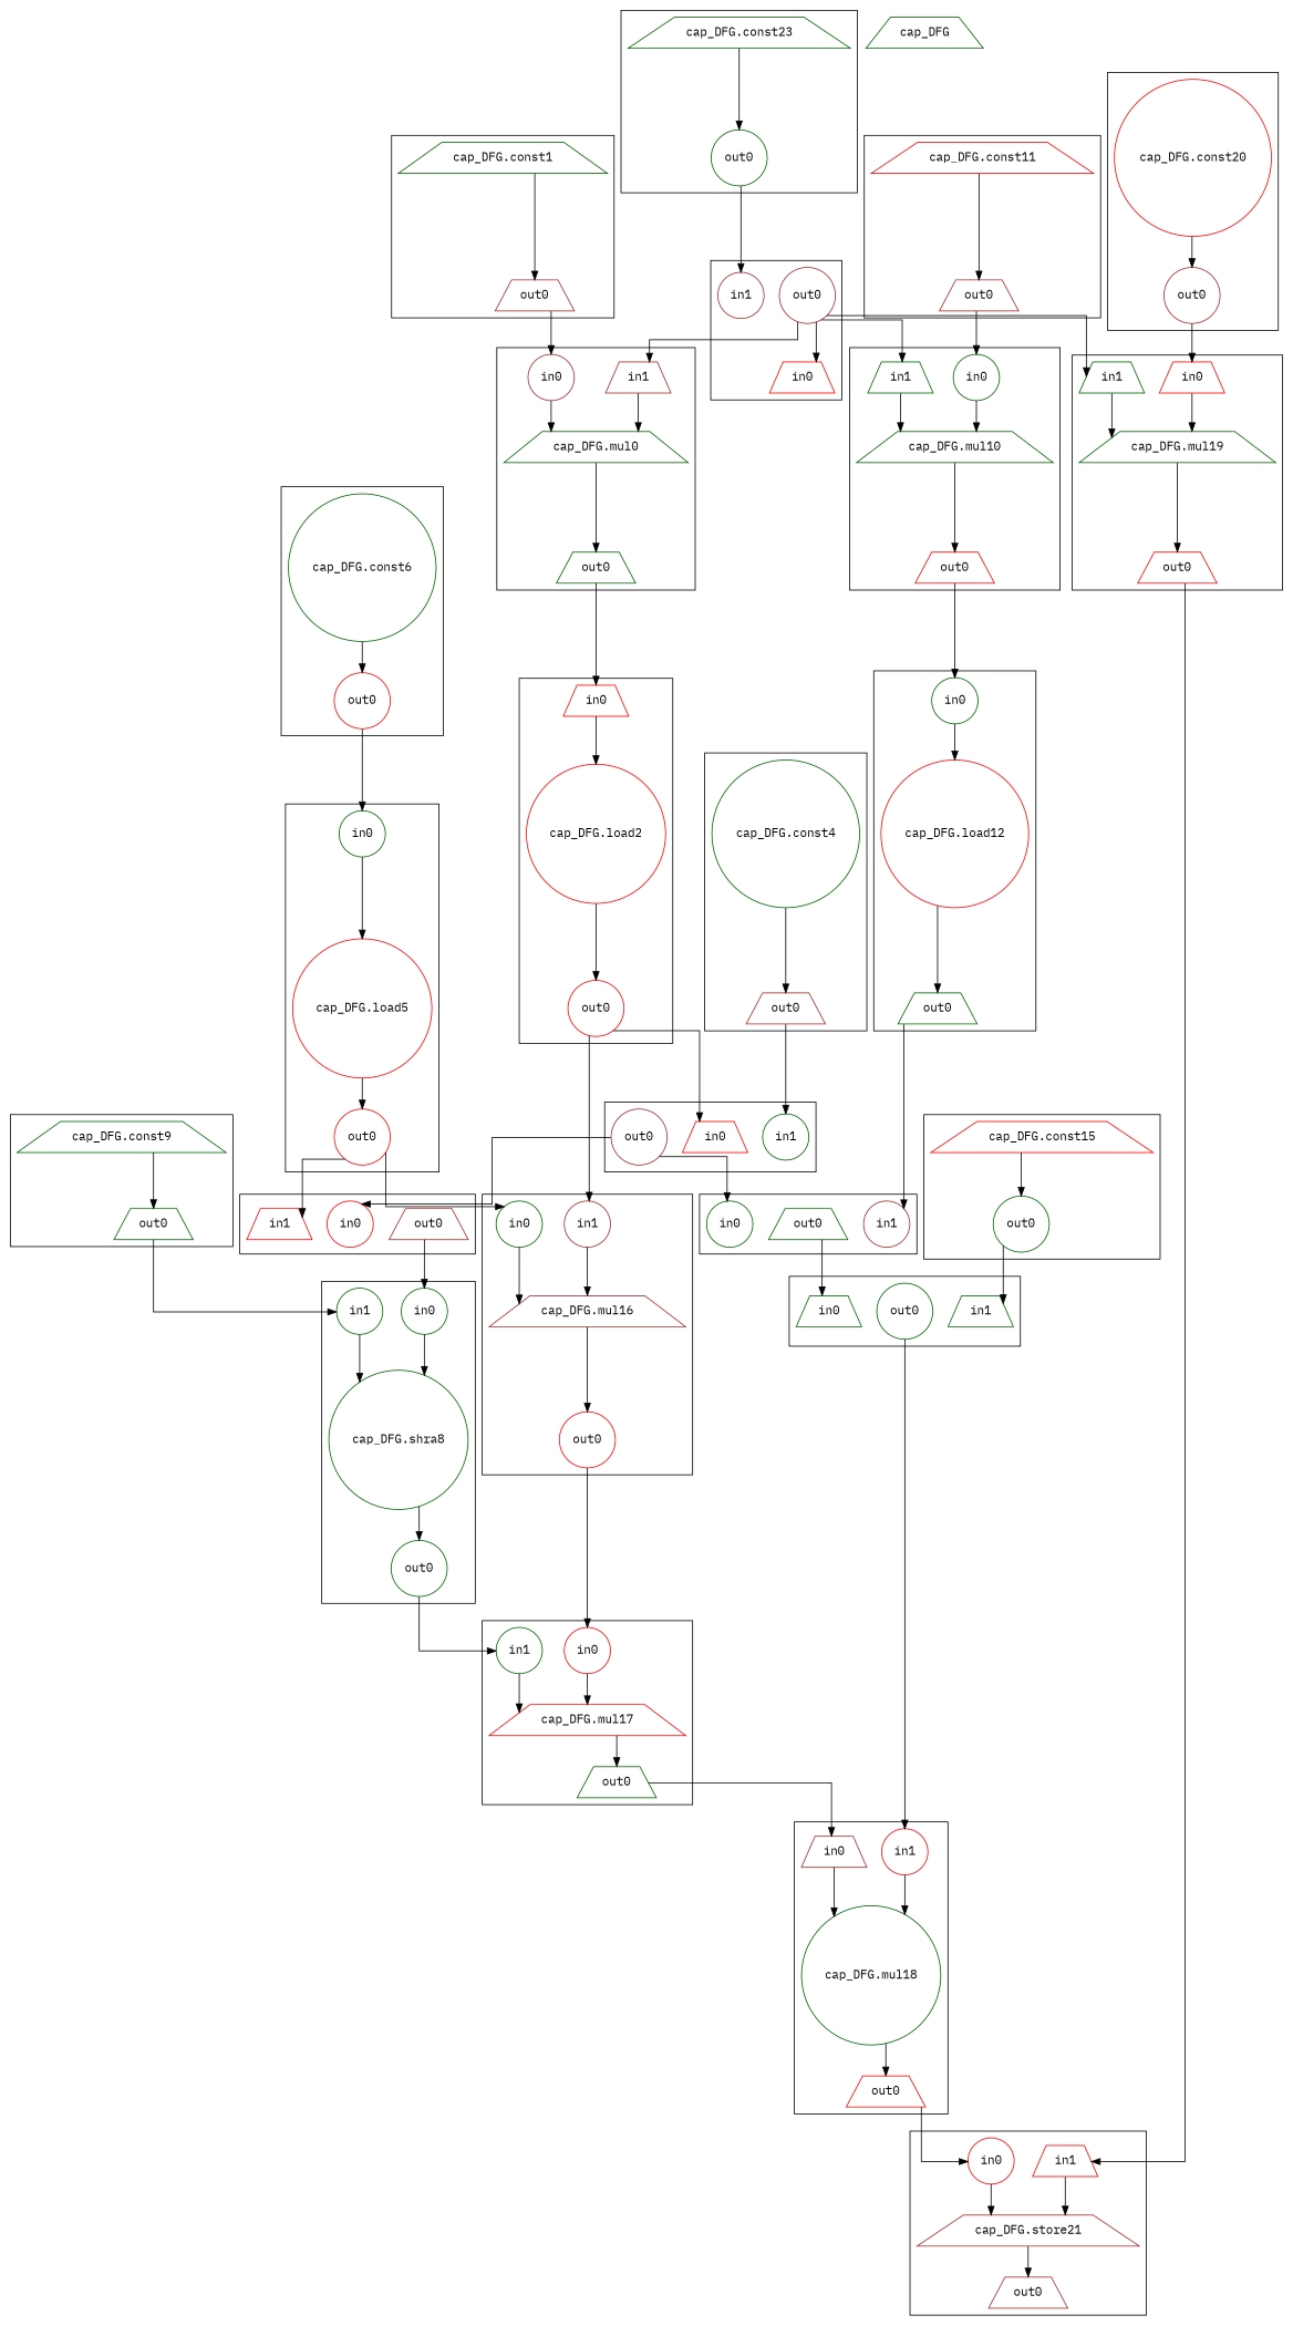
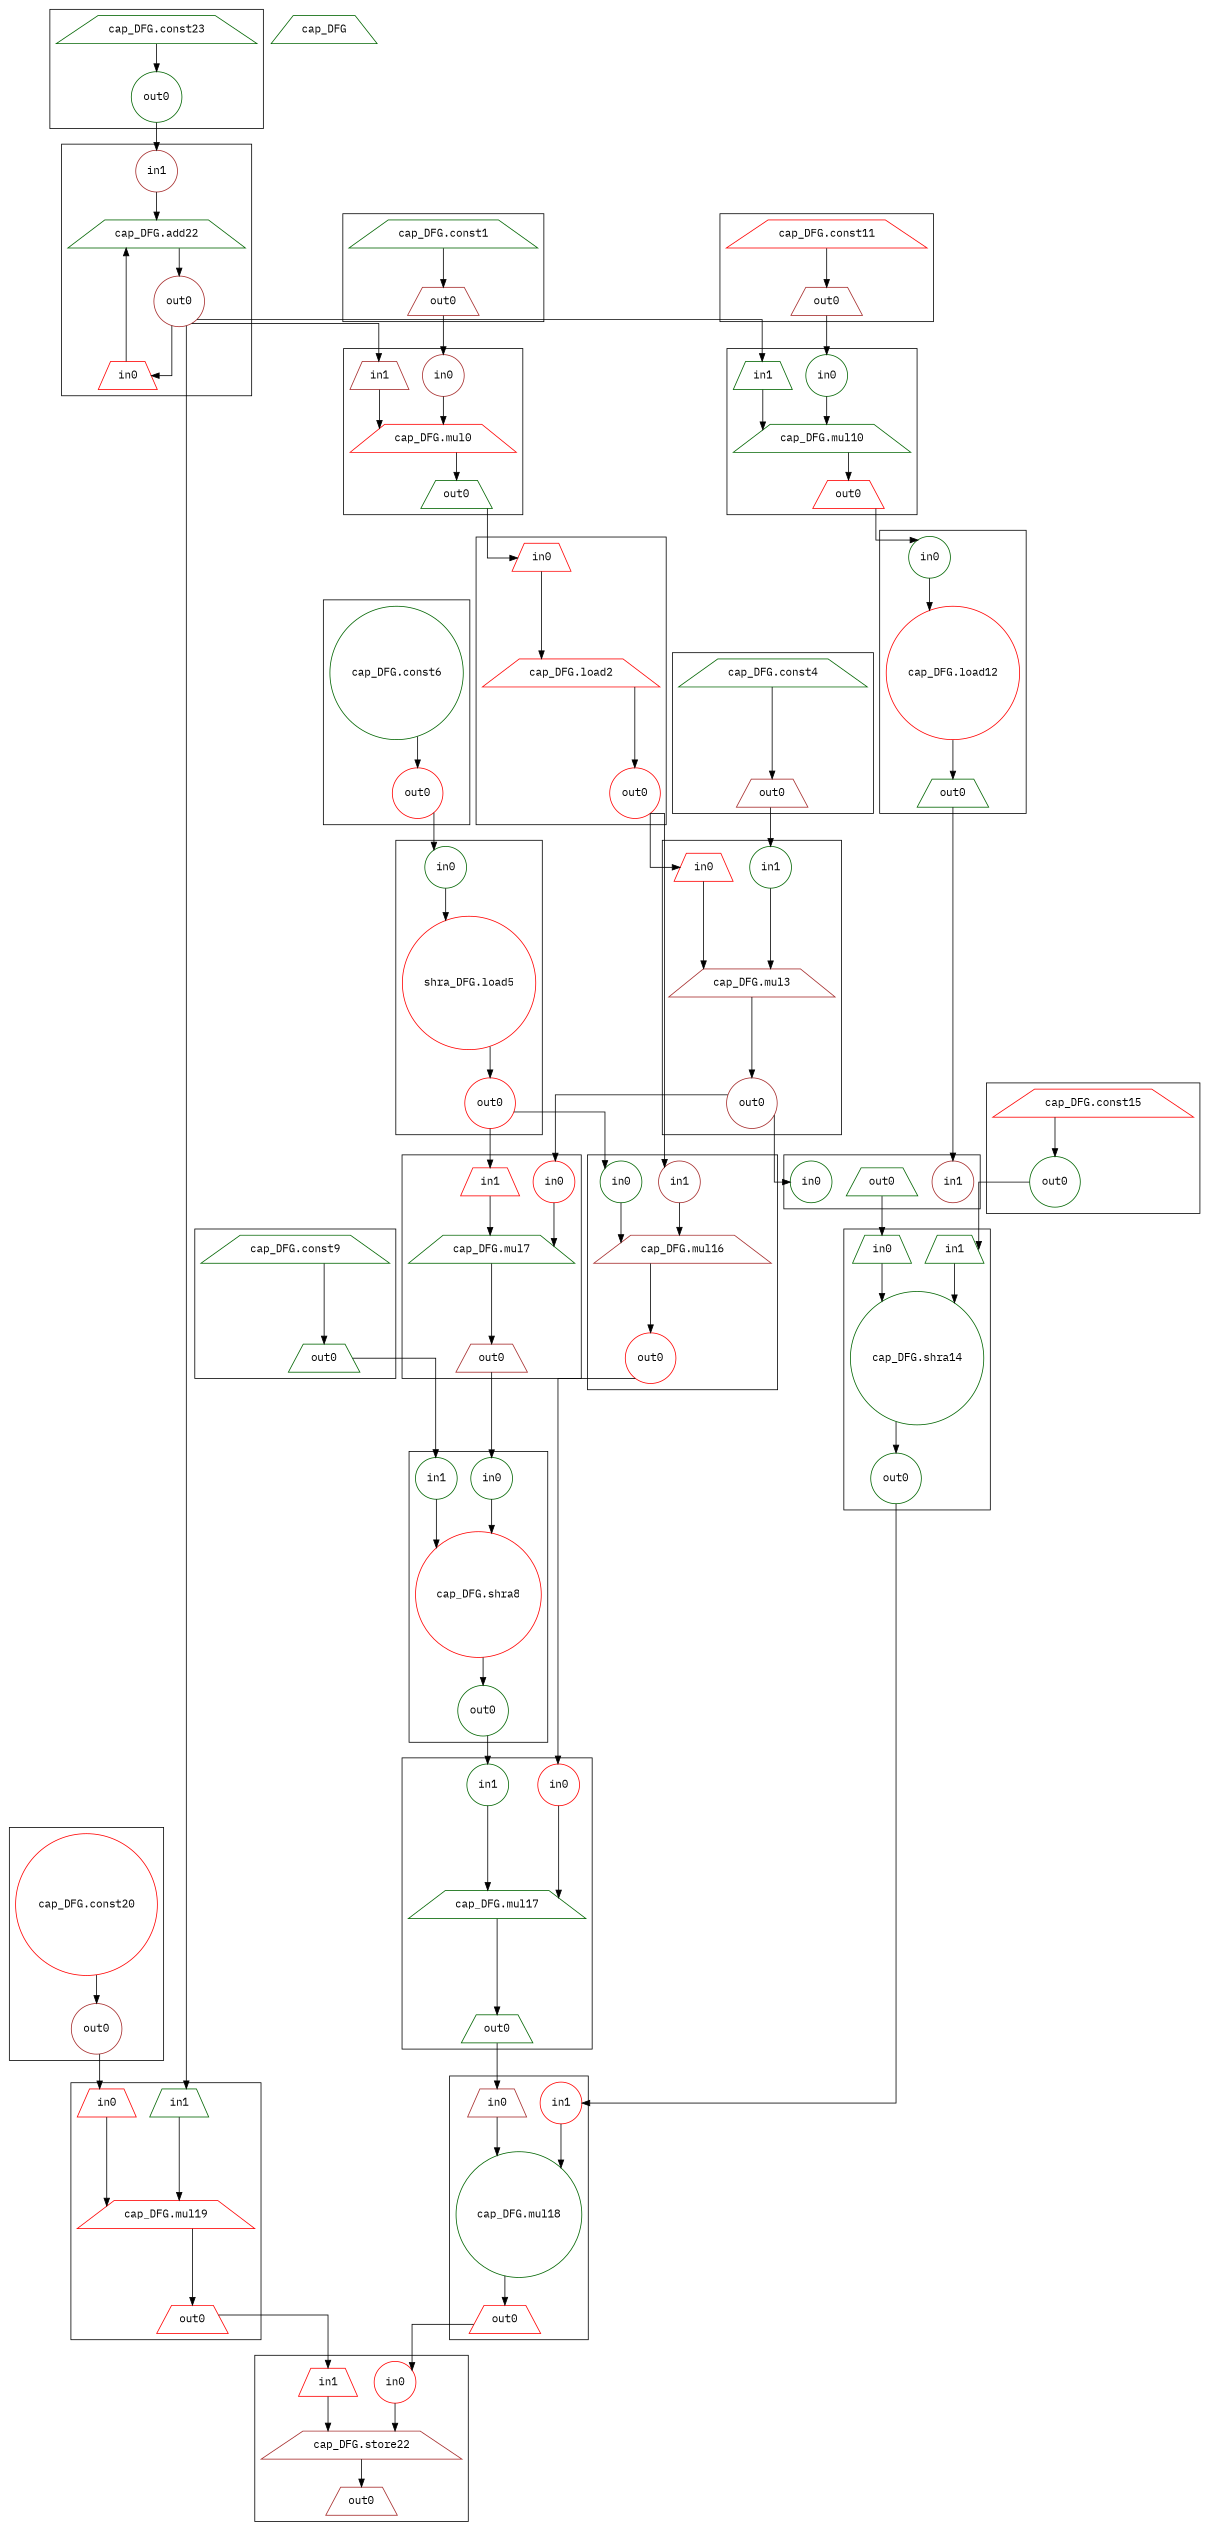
  digraph {
    fontname="IBM Plex Mono"
    rankdir=TB
    splines=ortho
    node [color=darkgreen fontname="IBM Plex Mono" shape=trapezium]
    edge [fontname="IBM Plex Mono"]
-   n1 [label="cap_DFG.shra8" shape=circle]
+   n1 [color=red label="cap_DFG.shra8" shape=circle]
    n2 [label=out0 shape=circle]
    n3 [label=in0 shape=circle]
    n4 [label=in1 shape=circle]
-   n5 [color=red label="cap_DFG.mul17"]
+   n5 [label="cap_DFG.mul17"]
    n6 [label=in1 shape=circle]
    n7 [label=out0]
    n8 [color=red label=in0 shape=circle]
+   n9 [label="cap_DFG.add22"]
    n10 [color=red label=in0]
    n11 [color=brown label=out0 shape=circle]
    n12 [color=brown label=in1 shape=circle]
    n13 [label="cap_DFG.const1"]
    n14 [color=brown label=out0]
    n15 [label="cap_DFG.mul10"]
    n16 [label=in1]
    n17 [label=in0 shape=circle]
    n18 [color=red label=out0]
+   n19 [label="cap_DFG.mul7"]
    n20 [color=brown label=out0]
    n21 [color=red label=in0 shape=circle]
    n22 [color=red label=in1]
-   n23 [color=red label="cap_DFG.load2" shape=circle]
+   n23 [color=red label="cap_DFG.load2"]
    n24 [color=red label=out0 shape=circle]
    n25 [color=red label=in0]
    n26 [label="cap_DFG.const6" shape=circle]
    n27 [color=red label=out0 shape=circle]
    n28 [color=red label="cap_DFG.load12" shape=circle]
    n29 [label=out0]
    n30 [label=in0 shape=circle]
    n31 [label=in0 shape=circle]
    n32 [label=out0]
    n33 [color=brown label=in1 shape=circle]
-   n34 [color=brown label="cap_DFG.store21"]
+   n34 [color=brown label="cap_DFG.store22"]
    n35 [color=brown label=out0]
    n36 [color=red label=in1]
    n37 [color=red label=in0 shape=circle]
-   n38 [color=red label="cap_DFG.load5" shape=circle]
+   n38 [color=red label="shra_DFG.load5" shape=circle]
    n39 [label=in0 shape=circle]
    n40 [color=red label=out0 shape=circle]
    n41 [color=red label="cap_DFG.const11"]
    n42 [color=brown label=out0]
    n43 [label="cap_DFG.const23"]
    n44 [label=out0 shape=circle]
-   n45 [label="cap_DFG.mul19"]
+   n45 [color=red label="cap_DFG.mul19"]
    n46 [color=red label=out0]
    n47 [label=in1]
    n48 [color=red label=in0]
+   n49 [label="cap_DFG.shra14" shape=circle]
    n50 [label=in1]
    n51 [label=out0 shape=circle]
    n52 [label=in0]
-   n53 [label="cap_DFG.mul0"]
+   n53 [color=red label="cap_DFG.mul0"]
    n54 [label=out0]
    n55 [color=brown label=in0 shape=circle]
    n56 [color=brown label=in1]
    n57 [label="cap_DFG.const9"]
    n58 [label=out0]
-   n59 [label="cap_DFG.const4" shape=circle]
+   n59 [label="cap_DFG.const4"]
    n60 [color=brown label=out0]
    n61 [color=red label="cap_DFG.const15"]
    n62 [label=out0 shape=circle]
    n63 [color=red label="cap_DFG.const20" shape=circle]
    n64 [color=brown label=out0 shape=circle]
+   n65 [color=brown label="cap_DFG.mul3"]
    n66 [color=red label=in0]
    n67 [label=in1 shape=circle]
    n68 [color=brown label=out0 shape=circle]
    n69 [label="cap_DFG.mul18" shape=circle]
    n70 [color=brown label=in0]
    n71 [color=red label=out0]
    n72 [color=red label=in1 shape=circle]
    n73 [color=brown label="cap_DFG.mul16"]
    n74 [color=red label=out0 shape=circle]
    n75 [color=brown label=in1 shape=circle]
    n76 [label=in0 shape=circle]
    n77 [label=cap_DFG]
    subgraph cluster_1 {
      n1
      n2
      n3
      n4
    }
    subgraph cluster_2 {
      n5
      n6
      n7
      n8
    }
    subgraph cluster_3 {
+     n9
      n10
      n11
      n12
    }
    subgraph cluster_4 {
      n13
      n14
    }
    subgraph cluster_5 {
      n15
      n16
      n17
      n18
    }
    subgraph cluster_6 {
+     n19
      n20
      n21
      n22
    }
    subgraph cluster_7 {
      n23
      n24
      n25
    }
    subgraph cluster_8 {
      n26
      n27
    }
    subgraph cluster_9 {
      n28
      n29
      n30
    }
    subgraph cluster_10 {
      n31
      n32
      n33
    }
    subgraph cluster_11 {
      n34
      n35
      n36
      n37
    }
    subgraph cluster_12 {
      n38
      n39
      n40
    }
    subgraph cluster_13 {
      n41
      n42
    }
    subgraph cluster_14 {
      n43
      n44
    }
    subgraph cluster_15 {
      n45
      n46
      n47
      n48
    }
    subgraph cluster_16 {
+     n49
      n50
      n51
      n52
    }
    subgraph cluster_17 {
      n53
      n54
      n55
      n56
    }
    subgraph cluster_18 {
      n57
      n58
    }
    subgraph cluster_19 {
      n59
      n60
    }
    subgraph cluster_20 {
      n61
      n62
    }
    subgraph cluster_21 {
      n63
      n64
    }
    subgraph cluster_22 {
+     n65
      n66
      n67
      n68
    }
    subgraph cluster_23 {
      n69
      n70
      n71
      n72
    }
    subgraph cluster_24 {
      n73
      n74
      n75
      n76
    }
    n1 -> n2
    n2 -> n6
    n3 -> n1
    n4 -> n1
    n5 -> n7
    n6 -> n5
    n7 -> n70
    n8 -> n5
+   n9 -> n11
+   n10 -> n9
    n11 -> n10
    n11 -> n16
    n11 -> n47
    n11 -> n56
+   n12 -> n9
    n13 -> n14
    n14 -> n55
    n15 -> n18
    n16 -> n15
    n17 -> n15
    n18 -> n30
+   n19 -> n20
    n20 -> n3
+   n21 -> n19
+   n22 -> n19
    n23 -> n24
    n24 -> n66
    n24 -> n75
    n25 -> n23
    n26 -> n27
    n27 -> n39
    n28 -> n29
    n29 -> n33
    n30 -> n28
    n32 -> n52
    n34 -> n35
    n36 -> n34
    n37 -> n34
    n38 -> n40
    n39 -> n38
    n40 -> n22
    n40 -> n76
    n41 -> n42
    n42 -> n17
    n43 -> n44
    n44 -> n12
    n45 -> n46
    n46 -> n36
    n47 -> n45
    n48 -> n45
+   n49 -> n51
+   n50 -> n49
    n51 -> n72
+   n52 -> n49
    n53 -> n54
    n54 -> n25
    n55 -> n53
    n56 -> n53
    n57 -> n58
    n58 -> n4
    n59 -> n60
    n60 -> n67
    n61 -> n62
    n62 -> n50
    n63 -> n64
    n64 -> n48
+   n65 -> n68
+   n66 -> n65
+   n67 -> n65
    n68 -> n21
    n68 -> n31
    n69 -> n71
    n70 -> n69
    n71 -> n37
    n72 -> n69
    n73 -> n74
    n74 -> n8
    n75 -> n73
    n76 -> n73
  }
